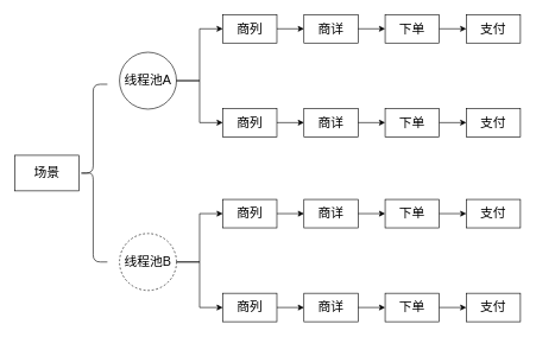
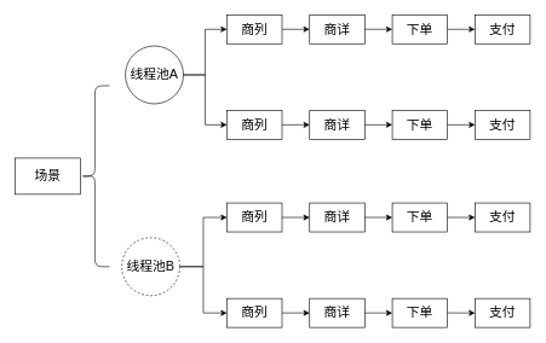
  <mxCell id="0" />
  <mxCell id="1" parent="0" />
  <mxCell id="2" value="场景" style="whiteSpace=wrap;html=1;fontSize=18;rounded=0;" vertex="1" parent="1"><mxGeometry x="20" y="218" width="90" height="50" as="geometry" /></mxCell>
  <mxCell id="3" style="edgeStyle=orthogonalEdgeStyle;rounded=0;orthogonalLoop=1;jettySize=auto;html=1;exitX=1;exitY=0.5;exitDx=0;exitDy=0;entryX=0;entryY=0.5;entryDx=0;entryDy=0;fontSize=18;" edge="1" parent="1" source="5" target="18"><mxGeometry relative="1" as="geometry" /></mxCell>
  <mxCell id="4" style="edgeStyle=orthogonalEdgeStyle;rounded=0;orthogonalLoop=1;jettySize=auto;html=1;exitX=1;exitY=0.5;exitDx=0;exitDy=0;entryX=0;entryY=0.5;entryDx=0;entryDy=0;fontSize=18;" edge="1" parent="1" source="5" target="10"><mxGeometry relative="1" as="geometry" /></mxCell>
- <mxCell id="5" value="线程池A" style="ellipse;whiteSpace=wrap;html=1;aspect=fixed;fontSize=18;fillColor=none;" vertex="1" parent="1"><mxGeometry x="167" y="73" width="80" height="80" as="geometry" /></mxCell>
+ <mxCell id="5" value="线程池A" style="ellipse;whiteSpace=wrap;html=1;aspect=fixed;fontSize=18;fillColor=none;" vertex="1" parent="1"><mxGeometry x="172" y="63" width="80" height="80" as="geometry" /></mxCell>
  <mxCell id="6" style="edgeStyle=orthogonalEdgeStyle;rounded=0;orthogonalLoop=1;jettySize=auto;html=1;exitX=1;exitY=0.5;exitDx=0;exitDy=0;entryX=0;entryY=0.5;entryDx=0;entryDy=0;fontSize=18;" edge="1" parent="1" source="8" target="35"><mxGeometry relative="1" as="geometry" /></mxCell>
  <mxCell id="7" style="edgeStyle=orthogonalEdgeStyle;rounded=0;orthogonalLoop=1;jettySize=auto;html=1;exitX=1;exitY=0.5;exitDx=0;exitDy=0;entryX=0;entryY=0.5;entryDx=0;entryDy=0;fontSize=18;" edge="1" parent="1" source="8" target="27"><mxGeometry relative="1" as="geometry" /></mxCell>
  <mxCell id="8" value="线程池B" style="ellipse;whiteSpace=wrap;html=1;aspect=fixed;fontSize=18;fillColor=none;dashed=1;" vertex="1" parent="1"><mxGeometry x="167" y="328" width="80" height="80" as="geometry" /></mxCell>
  <mxCell id="9" value="" style="group" vertex="1" connectable="0" parent="1"><mxGeometry x="312" y="152" width="418" height="40" as="geometry" /></mxCell>
  <mxCell id="10" value="商列" style="rounded=0;whiteSpace=wrap;html=1;fontSize=18;fillColor=none;" vertex="1" parent="9"><mxGeometry width="76" height="40" as="geometry" /></mxCell>
  <mxCell id="11" value="商详" style="rounded=0;whiteSpace=wrap;html=1;fontSize=18;fillColor=none;" vertex="1" parent="9"><mxGeometry x="114" width="76" height="40" as="geometry" /></mxCell>
  <mxCell id="12" style="edgeStyle=orthogonalEdgeStyle;rounded=0;orthogonalLoop=1;jettySize=auto;html=1;exitX=1;exitY=0.5;exitDx=0;exitDy=0;entryX=0;entryY=0.5;entryDx=0;entryDy=0;fontSize=18;" edge="1" parent="9" source="10" target="11"><mxGeometry relative="1" as="geometry" /></mxCell>
  <mxCell id="13" value="下单" style="rounded=0;whiteSpace=wrap;html=1;fontSize=18;fillColor=none;" vertex="1" parent="9"><mxGeometry x="228" width="76" height="40" as="geometry" /></mxCell>
  <mxCell id="14" style="edgeStyle=orthogonalEdgeStyle;rounded=0;orthogonalLoop=1;jettySize=auto;html=1;exitX=1;exitY=0.5;exitDx=0;exitDy=0;entryX=0;entryY=0.5;entryDx=0;entryDy=0;fontSize=18;" edge="1" parent="9" source="11" target="13"><mxGeometry relative="1" as="geometry" /></mxCell>
  <mxCell id="15" value="支付" style="rounded=0;whiteSpace=wrap;html=1;fontSize=18;fillColor=none;" vertex="1" parent="9"><mxGeometry x="342" width="76" height="40" as="geometry" /></mxCell>
  <mxCell id="16" style="edgeStyle=orthogonalEdgeStyle;rounded=0;orthogonalLoop=1;jettySize=auto;html=1;exitX=1;exitY=0.5;exitDx=0;exitDy=0;entryX=0;entryY=0.5;entryDx=0;entryDy=0;fontSize=18;" edge="1" parent="9" source="13" target="15"><mxGeometry relative="1" as="geometry" /></mxCell>
  <mxCell id="17" value="" style="group" vertex="1" connectable="0" parent="1"><mxGeometry x="312" y="20" width="418" height="40" as="geometry" /></mxCell>
  <mxCell id="18" value="商列" style="rounded=0;whiteSpace=wrap;html=1;fontSize=18;fillColor=none;" vertex="1" parent="17"><mxGeometry width="76" height="40" as="geometry" /></mxCell>
  <mxCell id="19" value="商详" style="rounded=0;whiteSpace=wrap;html=1;fontSize=18;fillColor=none;" vertex="1" parent="17"><mxGeometry x="114" width="76" height="40" as="geometry" /></mxCell>
  <mxCell id="20" style="edgeStyle=orthogonalEdgeStyle;rounded=0;orthogonalLoop=1;jettySize=auto;html=1;exitX=1;exitY=0.5;exitDx=0;exitDy=0;entryX=0;entryY=0.5;entryDx=0;entryDy=0;fontSize=18;" edge="1" parent="17" source="18" target="19"><mxGeometry relative="1" as="geometry" /></mxCell>
  <mxCell id="21" value="下单" style="rounded=0;whiteSpace=wrap;html=1;fontSize=18;fillColor=none;" vertex="1" parent="17"><mxGeometry x="228" width="76" height="40" as="geometry" /></mxCell>
  <mxCell id="22" style="edgeStyle=orthogonalEdgeStyle;rounded=0;orthogonalLoop=1;jettySize=auto;html=1;exitX=1;exitY=0.5;exitDx=0;exitDy=0;entryX=0;entryY=0.5;entryDx=0;entryDy=0;fontSize=18;" edge="1" parent="17" source="19" target="21"><mxGeometry relative="1" as="geometry" /></mxCell>
  <mxCell id="23" value="支付" style="rounded=0;whiteSpace=wrap;html=1;fontSize=18;fillColor=none;" vertex="1" parent="17"><mxGeometry x="342" width="76" height="40" as="geometry" /></mxCell>
  <mxCell id="24" style="edgeStyle=orthogonalEdgeStyle;rounded=0;orthogonalLoop=1;jettySize=auto;html=1;exitX=1;exitY=0.5;exitDx=0;exitDy=0;entryX=0;entryY=0.5;entryDx=0;entryDy=0;fontSize=18;" edge="1" parent="17" source="21" target="23"><mxGeometry relative="1" as="geometry" /></mxCell>
  <mxCell id="25" value="" style="shape=curlyBracket;whiteSpace=wrap;html=1;rounded=1;fontSize=18;fillColor=none;" vertex="1" parent="1"><mxGeometry x="110" y="118" width="40" height="250" as="geometry" /></mxCell>
  <mxCell id="26" value="" style="group" vertex="1" connectable="0" parent="1"><mxGeometry x="312" y="412" width="418" height="40" as="geometry" /></mxCell>
  <mxCell id="27" value="商列" style="rounded=0;whiteSpace=wrap;html=1;fontSize=18;fillColor=none;" vertex="1" parent="26"><mxGeometry width="76" height="40" as="geometry" /></mxCell>
  <mxCell id="28" value="商详" style="rounded=0;whiteSpace=wrap;html=1;fontSize=18;fillColor=none;" vertex="1" parent="26"><mxGeometry x="114" width="76" height="40" as="geometry" /></mxCell>
  <mxCell id="29" style="edgeStyle=orthogonalEdgeStyle;rounded=0;orthogonalLoop=1;jettySize=auto;html=1;exitX=1;exitY=0.5;exitDx=0;exitDy=0;entryX=0;entryY=0.5;entryDx=0;entryDy=0;fontSize=18;" edge="1" parent="26" source="27" target="28"><mxGeometry relative="1" as="geometry" /></mxCell>
  <mxCell id="30" value="下单" style="rounded=0;whiteSpace=wrap;html=1;fontSize=18;fillColor=none;" vertex="1" parent="26"><mxGeometry x="228" width="76" height="40" as="geometry" /></mxCell>
  <mxCell id="31" style="edgeStyle=orthogonalEdgeStyle;rounded=0;orthogonalLoop=1;jettySize=auto;html=1;exitX=1;exitY=0.5;exitDx=0;exitDy=0;entryX=0;entryY=0.5;entryDx=0;entryDy=0;fontSize=18;" edge="1" parent="26" source="28" target="30"><mxGeometry relative="1" as="geometry" /></mxCell>
  <mxCell id="32" value="支付" style="rounded=0;whiteSpace=wrap;html=1;fontSize=18;fillColor=none;" vertex="1" parent="26"><mxGeometry x="342" width="76" height="40" as="geometry" /></mxCell>
  <mxCell id="33" style="edgeStyle=orthogonalEdgeStyle;rounded=0;orthogonalLoop=1;jettySize=auto;html=1;exitX=1;exitY=0.5;exitDx=0;exitDy=0;entryX=0;entryY=0.5;entryDx=0;entryDy=0;fontSize=18;" edge="1" parent="26" source="30" target="32"><mxGeometry relative="1" as="geometry" /></mxCell>
  <mxCell id="34" value="" style="group" vertex="1" connectable="0" parent="1"><mxGeometry x="312" y="280" width="418" height="40" as="geometry" /></mxCell>
  <mxCell id="35" value="商列" style="rounded=0;whiteSpace=wrap;html=1;fontSize=18;fillColor=none;" vertex="1" parent="34"><mxGeometry width="76" height="40" as="geometry" /></mxCell>
  <mxCell id="36" value="商详" style="rounded=0;whiteSpace=wrap;html=1;fontSize=18;fillColor=none;" vertex="1" parent="34"><mxGeometry x="114" width="76" height="40" as="geometry" /></mxCell>
  <mxCell id="37" style="edgeStyle=orthogonalEdgeStyle;rounded=0;orthogonalLoop=1;jettySize=auto;html=1;exitX=1;exitY=0.5;exitDx=0;exitDy=0;entryX=0;entryY=0.5;entryDx=0;entryDy=0;fontSize=18;" edge="1" parent="34" source="35" target="36"><mxGeometry relative="1" as="geometry" /></mxCell>
  <mxCell id="38" value="下单" style="rounded=0;whiteSpace=wrap;html=1;fontSize=18;fillColor=none;" vertex="1" parent="34"><mxGeometry x="228" width="76" height="40" as="geometry" /></mxCell>
  <mxCell id="39" style="edgeStyle=orthogonalEdgeStyle;rounded=0;orthogonalLoop=1;jettySize=auto;html=1;exitX=1;exitY=0.5;exitDx=0;exitDy=0;entryX=0;entryY=0.5;entryDx=0;entryDy=0;fontSize=18;" edge="1" parent="34" source="36" target="38"><mxGeometry relative="1" as="geometry" /></mxCell>
  <mxCell id="40" value="支付" style="rounded=0;whiteSpace=wrap;html=1;fontSize=18;fillColor=none;" vertex="1" parent="34"><mxGeometry x="342" width="76" height="40" as="geometry" /></mxCell>
  <mxCell id="41" style="edgeStyle=orthogonalEdgeStyle;rounded=0;orthogonalLoop=1;jettySize=auto;html=1;exitX=1;exitY=0.5;exitDx=0;exitDy=0;entryX=0;entryY=0.5;entryDx=0;entryDy=0;fontSize=18;" edge="1" parent="34" source="38" target="40"><mxGeometry relative="1" as="geometry" /></mxCell>
